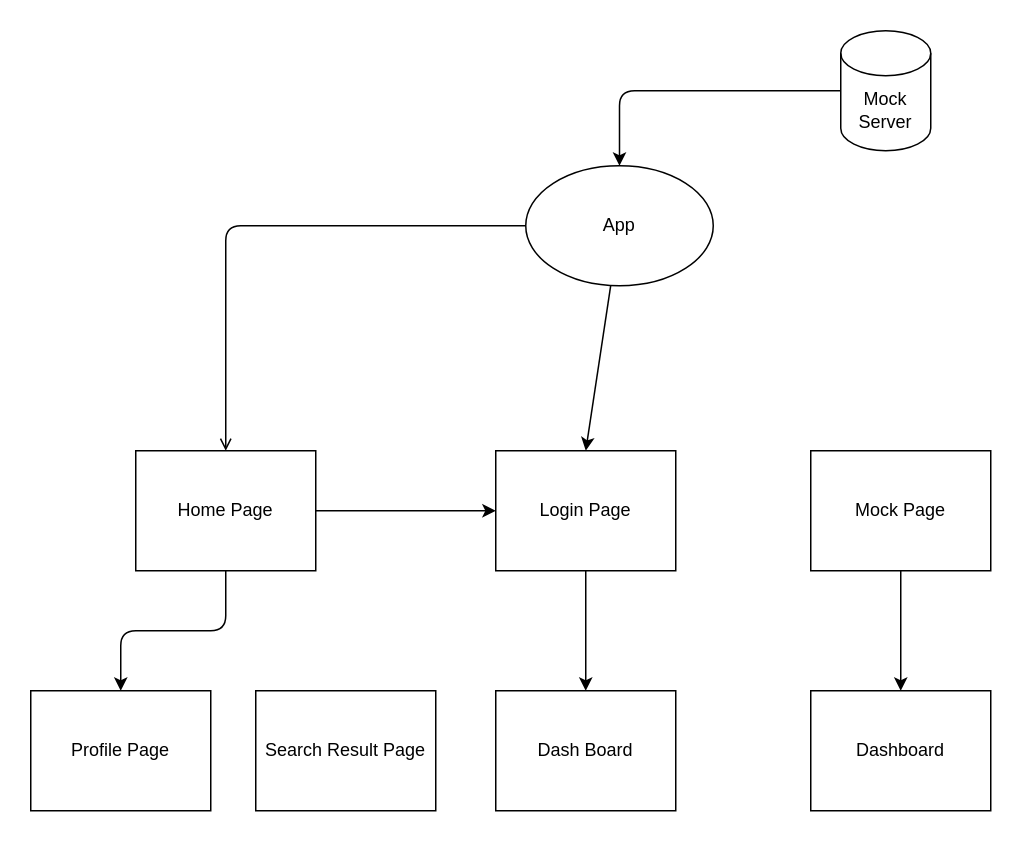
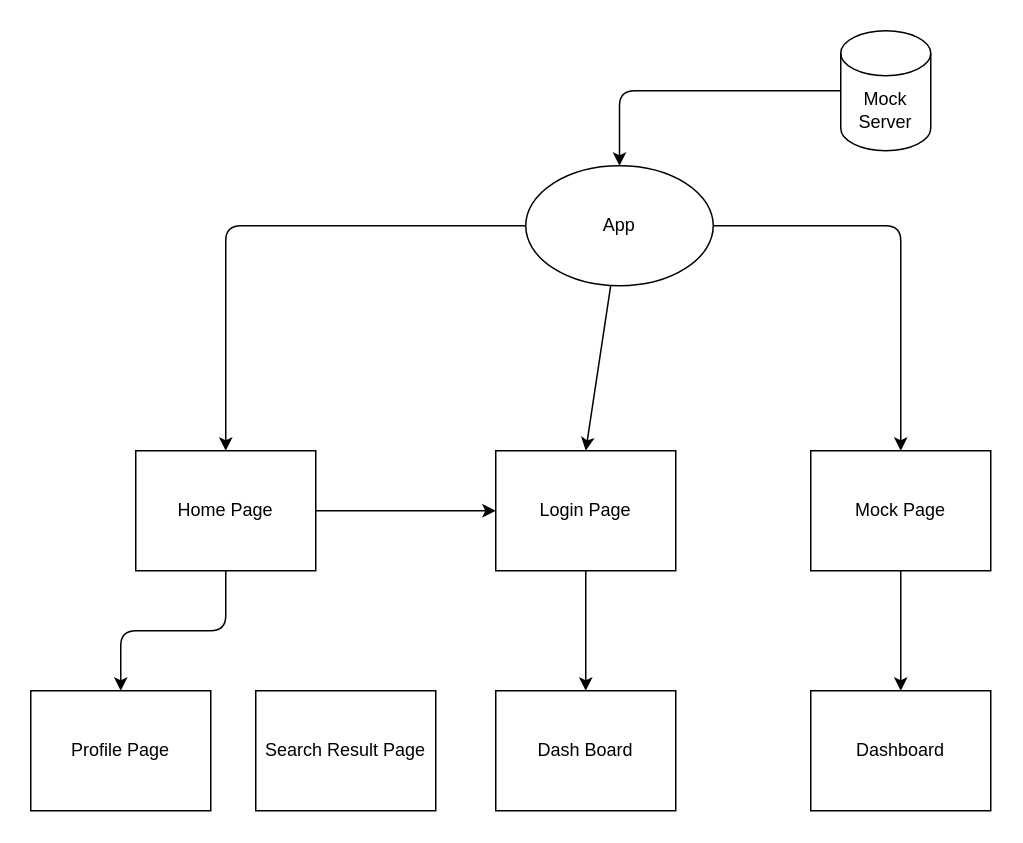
  <mxCell id="0" />
  <mxCell id="1" parent="0" />
- <mxCell id="2" style="edgeStyle=orthogonalEdgeStyle;html=1;endArrow=open;" parent="1" source="5" target="10" edge="1"><mxGeometry relative="1" as="geometry"><mxPoint x="230" y="330" as="targetPoint" /></mxGeometry></mxCell>
+ <mxCell id="2" style="edgeStyle=orthogonalEdgeStyle;html=1;" parent="1" source="5" target="10" edge="1"><mxGeometry relative="1" as="geometry"><mxPoint x="230" y="330" as="targetPoint" /></mxGeometry></mxCell>
  <mxCell id="3" style="html=1;entryX=0.5;entryY=0;entryDx=0;entryDy=0;" parent="1" source="5" target="12" edge="1"><mxGeometry relative="1" as="geometry"><mxPoint x="390" y="300" as="targetPoint" /></mxGeometry></mxCell>
+ <mxCell id="4" style="edgeStyle=orthogonalEdgeStyle;html=1;entryX=0.5;entryY=0;entryDx=0;entryDy=0;" parent="1" source="5" target="14" edge="1"><mxGeometry relative="1" as="geometry"><mxPoint x="600" y="300" as="targetPoint" /></mxGeometry></mxCell>
  <mxCell id="5" value="App" style="ellipse;whiteSpace=wrap;html=1;aspect=fixed;" parent="1" vertex="1"><mxGeometry x="350" y="110" width="125" height="80" as="geometry" /></mxCell>
  <mxCell id="6" style="edgeStyle=orthogonalEdgeStyle;html=1;" parent="1" source="7" target="5" edge="1"><mxGeometry relative="1" as="geometry" /></mxCell>
  <mxCell id="7" value="Mock Server" style="shape=cylinder3;whiteSpace=wrap;html=1;boundedLbl=1;backgroundOutline=1;size=15;" parent="1" vertex="1"><mxGeometry x="560" y="20" width="60" height="80" as="geometry" /></mxCell>
  <mxCell id="8" style="edgeStyle=orthogonalEdgeStyle;html=1;entryX=0.5;entryY=0;entryDx=0;entryDy=0;" parent="1" source="10" target="15" edge="1"><mxGeometry relative="1" as="geometry"><mxPoint x="100" y="440" as="targetPoint" /></mxGeometry></mxCell>
  <mxCell id="9" style="edgeStyle=orthogonalEdgeStyle;html=1;" parent="1" source="10" target="12" edge="1"><mxGeometry relative="1" as="geometry"><mxPoint x="270" y="460" as="targetPoint" /></mxGeometry></mxCell>
  <mxCell id="10" value="Home Page" style="whiteSpace=wrap;html=1;" parent="1" vertex="1"><mxGeometry x="90" y="300" width="120" height="80" as="geometry" /></mxCell>
  <mxCell id="11" value="" style="edgeStyle=orthogonalEdgeStyle;html=1;" parent="1" source="12" target="17" edge="1"><mxGeometry relative="1" as="geometry" /></mxCell>
  <mxCell id="12" value="Login Page" style="whiteSpace=wrap;html=1;" parent="1" vertex="1"><mxGeometry x="330" y="300" width="120" height="80" as="geometry" /></mxCell>
  <mxCell id="13" value="" style="edgeStyle=orthogonalEdgeStyle;html=1;" parent="1" source="14" target="18" edge="1"><mxGeometry relative="1" as="geometry" /></mxCell>
  <mxCell id="14" value="Mock Page" style="whiteSpace=wrap;html=1;" parent="1" vertex="1"><mxGeometry x="540" y="300" width="120" height="80" as="geometry" /></mxCell>
  <mxCell id="15" value="Profile Page" style="whiteSpace=wrap;html=1;" parent="1" vertex="1"><mxGeometry x="20" y="460" width="120" height="80" as="geometry" /></mxCell>
  <mxCell id="16" value="Search Result Page" style="whiteSpace=wrap;html=1;" parent="1" vertex="1"><mxGeometry x="170" y="460" width="120" height="80" as="geometry" /></mxCell>
  <mxCell id="17" value="Dash Board" style="whiteSpace=wrap;html=1;" parent="1" vertex="1"><mxGeometry x="330" y="460" width="120" height="80" as="geometry" /></mxCell>
  <mxCell id="18" value="Dashboard" style="whiteSpace=wrap;html=1;" parent="1" vertex="1"><mxGeometry x="540" y="460" width="120" height="80" as="geometry" /></mxCell>
